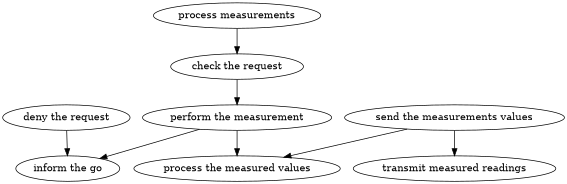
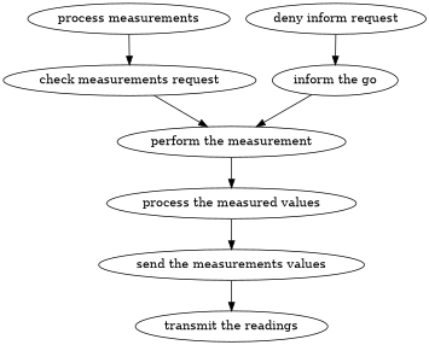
  strict digraph {
    edge [attrs="{'type': 'flow', 'label': 'flow'}"]
    n1 [attrs="{'type': 'Activity', 'label': 'request measurements'}" label="process measurements"]
-   "check the request" [attrs="{'type': 'Activity', 'label': 'check the request'}"]
+   "check the request" [attrs="{'type': 'Activity', 'label': 'check the request'}" label="check measurements request"]
    "perform the measurement" [attrs="{'type': 'Activity', 'label': 'perform the measurement'}"]
-   "deny the request" [attrs="{'type': 'Activity', 'label': 'deny the request'}"]
+   "deny the request" [attrs="{'type': 'Activity', 'label': 'deny the request'}" label="deny inform request"]
    "inform the go" [attrs="{'type': 'Activity', 'label': 'inform the go'}"]
    "process the measured values" [attrs="{'type': 'Activity', 'label': 'process the measured values'}"]
    n7 [attrs="{'type': 'Activity', 'label': 'send the changed values'}" label="send the measurements values"]
-   "transmit the readings" [attrs="{'type': 'Activity', 'label': 'transmit the readings'}" label="transmit measured readings"]
+   "transmit the readings" [attrs="{'type': 'Activity', 'label': 'transmit the readings'}"]
    n1 -> "check the request"
    "check the request" -> "perform the measurement"
-   "perform the measurement" -> "inform the go"
+   "inform the go" -> "perform the measurement"
    "perform the measurement" -> "process the measured values"
    "deny the request" -> "inform the go"
-   n7 -> "process the measured values"
+   "process the measured values" -> n7
    n7 -> "transmit the readings"
  }
